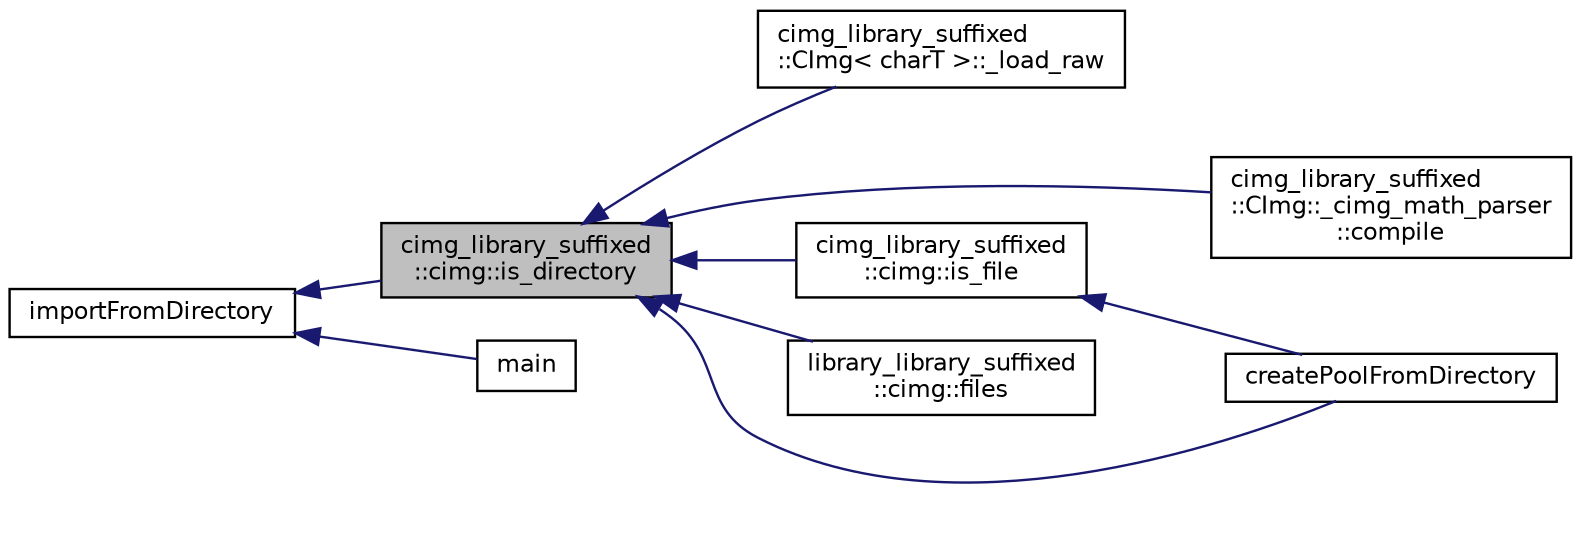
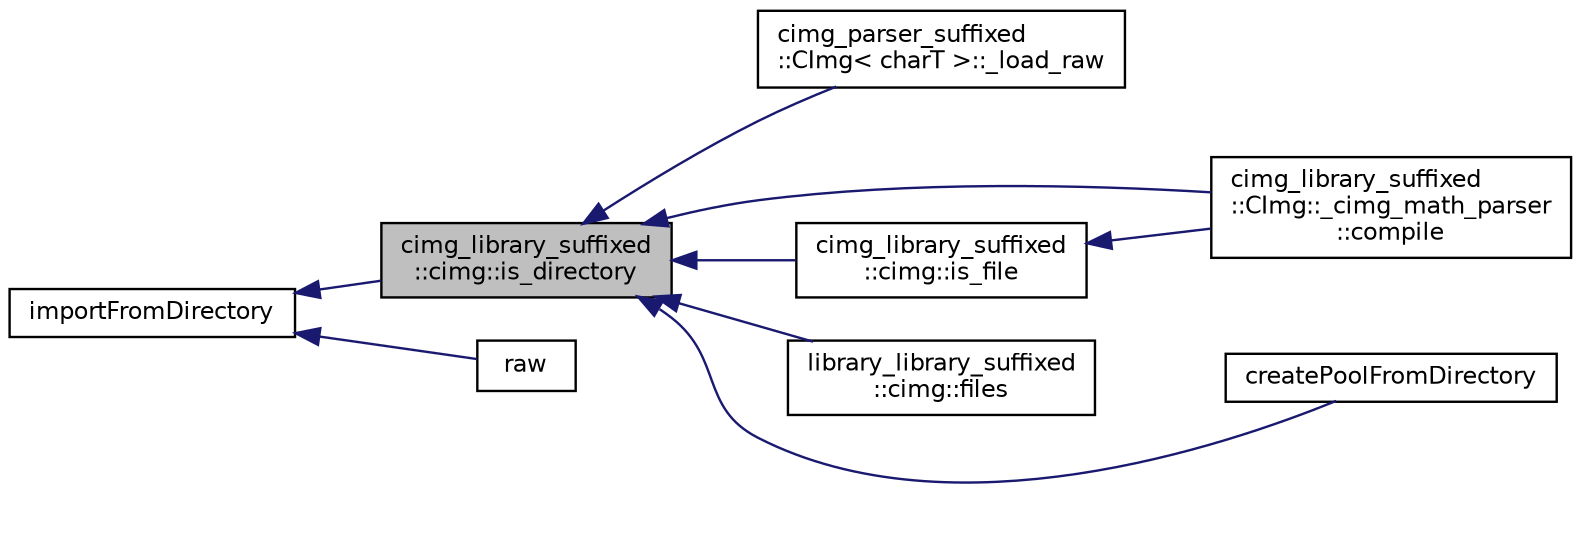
  digraph {
    rankdir=LR
    node [color=black fillcolor=white fontname=Helvetica fontsize=10 shape=record style=filled]
    edge [color=midnightblue dir=back fontname=Helvetica fontsize=10 labelfontname=Helvetica labelfontsize=10 style=solid]
    n1 [fillcolor=grey75 fontcolor=black height=0.2 label="cimg_library_suffixed\l::cimg::is_directory" width=0.4]
-   n2 [height=0.2 label="cimg_library_suffixed\l::CImg\< charT \>::_load_raw" width=0.4]
+   n2 [height=0.2 label="cimg_parser_suffixed\l::CImg\< charT \>::_load_raw" width=0.4]
    n3 [height=0.2 label="cimg_library_suffixed\l::CImg::_cimg_math_parser\l::compile" width=0.4]
    n4 [height=0.2 label=createPoolFromDirectory width=0.4]
    n5 [height=0.2 label="library_library_suffixed\l::cimg::files" width=0.4]
    n6 [height=0.2 label="cimg_library_suffixed\l::cimg::is_file" width=0.4]
    n7 [height=0.2 label=importFromDirectory width=0.4]
-   n8 [height=0.2 label=main width=0.4]
+   n8 [height=0.2 label=raw width=0.4]
    n1 -> n2
    n1 -> n3
    n1 -> n4
    n1 -> n5
    n1 -> n6
-   n6 -> n4
+   n6 -> n3
    n7 -> n1
    n7 -> n8
  }
